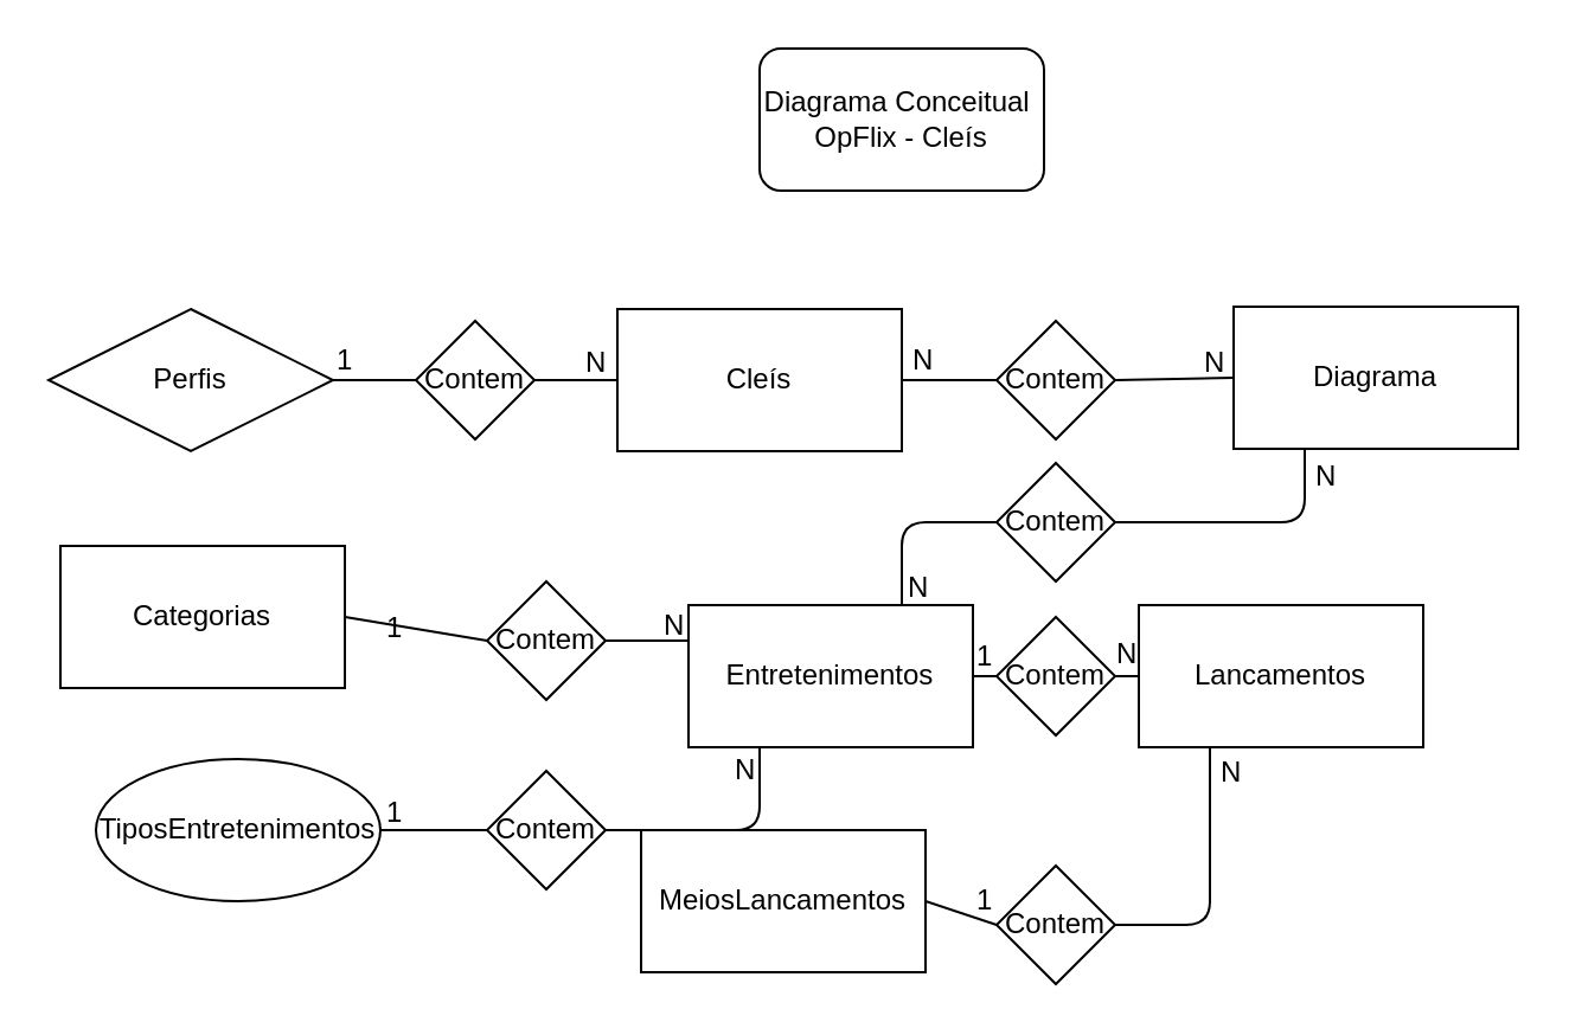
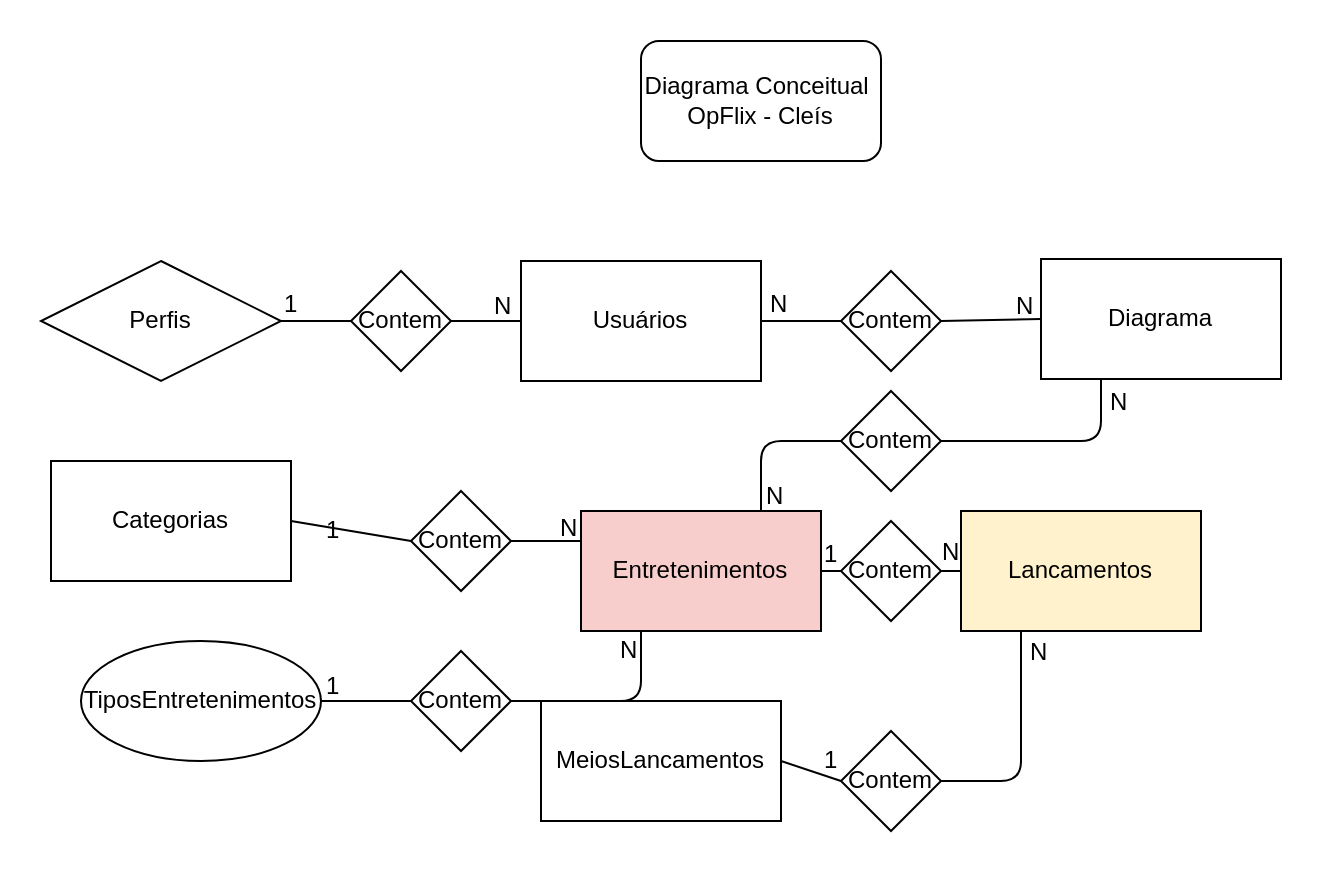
  <mxCell id="0" />
  <mxCell id="1" parent="0" />
  <mxCell id="2" value="Diagrama Conceitual&amp;nbsp;&lt;br&gt;OpFlix - Cleís" style="whiteSpace=wrap;html=1;rounded=1;" vertex="1" parent="1"><mxGeometry x="320" y="20" width="120" height="60" as="geometry" /></mxCell>
  <mxCell id="3" value="Perfis" style="rhombus;whiteSpace=wrap;html=1;" vertex="1" parent="1"><mxGeometry y="130" width="120" height="60" as="geometry" x="20" /></mxCell>
- <mxCell id="4" value="Cleís" style="rounded=0;whiteSpace=wrap;html=1;" vertex="1" parent="1"><mxGeometry x="260" y="130" width="120" height="60" as="geometry" /></mxCell>
+ <mxCell id="4" value="Usuários" style="rounded=0;whiteSpace=wrap;html=1;" vertex="1" parent="1"><mxGeometry x="260" y="130" width="120" height="60" as="geometry" /></mxCell>
  <mxCell id="5" value="Contem" style="rhombus;whiteSpace=wrap;html=1;" vertex="1" parent="1"><mxGeometry x="175" y="135" width="50" height="50" as="geometry" /></mxCell>
  <mxCell id="6" value="" style="endArrow=none;html=1;entryX=0;entryY=0.5;entryDx=0;entryDy=0;exitX=1;exitY=0.5;exitDx=0;exitDy=0;" edge="1" parent="1" source="3" target="5"><mxGeometry width="50" height="50" relative="1" as="geometry"><mxPoint x="150" y="340" as="sourcePoint" /><mxPoint x="200" y="290" as="targetPoint" /></mxGeometry></mxCell>
  <mxCell id="7" value="" style="endArrow=none;html=1;entryX=0;entryY=0.5;entryDx=0;entryDy=0;exitX=1;exitY=0.5;exitDx=0;exitDy=0;" edge="1" parent="1" source="5" target="4"><mxGeometry width="50" height="50" relative="1" as="geometry"><mxPoint x="140" y="350" as="sourcePoint" /><mxPoint x="190" y="300" as="targetPoint" /></mxGeometry></mxCell>
  <mxCell id="8" value="1" style="text;html=1;resizable=0;points=[];autosize=1;align=left;verticalAlign=top;spacingTop=-4;" vertex="1" parent="1"><mxGeometry x="140" y="142" width="20" height="20" as="geometry" /></mxCell>
  <mxCell id="9" value="N" style="text;html=1;resizable=0;points=[];autosize=1;align=left;verticalAlign=top;spacingTop=-4;" vertex="1" parent="1"><mxGeometry x="245" y="143" width="20" height="20" as="geometry" /></mxCell>
  <mxCell id="10" value="TiposEntretenimentos" style="ellipse;whiteSpace=wrap;html=1;" vertex="1" parent="1"><mxGeometry x="40" y="320" width="120" height="60" as="geometry" /></mxCell>
  <mxCell id="11" value="Categorias" style="rounded=0;whiteSpace=wrap;html=1;" vertex="1" parent="1"><mxGeometry x="25" y="230" width="120" height="60" as="geometry" /></mxCell>
  <mxCell id="12" value="MeiosLancamentos" style="rounded=0;whiteSpace=wrap;html=1;" vertex="1" parent="1"><mxGeometry x="270" y="350" width="120" height="60" as="geometry" /></mxCell>
- <mxCell id="13" value="Entretenimentos" style="rounded=0;whiteSpace=wrap;html=1;" vertex="1" parent="1"><mxGeometry x="290" y="255" width="120" height="60" as="geometry" /></mxCell>
- <mxCell id="14" value="Lancamentos" style="rounded=0;whiteSpace=wrap;html=1;" vertex="1" parent="1"><mxGeometry x="480" y="255" width="120" height="60" as="geometry" /></mxCell>
+ <mxCell id="13" value="Entretenimentos" style="rounded=0;whiteSpace=wrap;html=1;fillColor=#f8cecc;" vertex="1" parent="1"><mxGeometry x="290" y="255" width="120" height="60" as="geometry" /></mxCell>
+ <mxCell id="14" value="Lancamentos" style="rounded=0;whiteSpace=wrap;html=1;fillColor=#fff2cc;" vertex="1" parent="1"><mxGeometry x="480" y="255" width="120" height="60" as="geometry" /></mxCell>
  <mxCell id="15" value="Contem" style="rhombus;whiteSpace=wrap;html=1;" vertex="1" parent="1"><mxGeometry x="205" y="325" width="50" height="50" as="geometry" /></mxCell>
  <mxCell id="16" value="Contem" style="rhombus;whiteSpace=wrap;html=1;" vertex="1" parent="1"><mxGeometry x="205" y="245" width="50" height="50" as="geometry" /></mxCell>
  <mxCell id="17" value="" style="endArrow=none;html=1;entryX=0;entryY=0.5;entryDx=0;entryDy=0;exitX=1;exitY=0.5;exitDx=0;exitDy=0;" edge="1" parent="1" source="11" target="16"><mxGeometry width="50" height="50" relative="1" as="geometry"><mxPoint x="120" y="420" as="sourcePoint" /><mxPoint x="170" y="370" as="targetPoint" /></mxGeometry></mxCell>
  <mxCell id="18" value="" style="endArrow=none;html=1;entryX=0;entryY=0.5;entryDx=0;entryDy=0;exitX=1;exitY=0.5;exitDx=0;exitDy=0;" edge="1" parent="1" source="10" target="15"><mxGeometry width="50" height="50" relative="1" as="geometry"><mxPoint x="170" y="450" as="sourcePoint" /><mxPoint x="220" y="400" as="targetPoint" /></mxGeometry></mxCell>
  <mxCell id="19" value="" style="endArrow=none;html=1;entryX=0;entryY=0.25;entryDx=0;entryDy=0;exitX=1;exitY=0.5;exitDx=0;exitDy=0;" edge="1" parent="1" source="16" target="13"><mxGeometry width="50" height="50" relative="1" as="geometry"><mxPoint x="220" y="450" as="sourcePoint" /><mxPoint x="270" y="400" as="targetPoint" /></mxGeometry></mxCell>
  <mxCell id="20" value="" style="endArrow=none;html=1;entryX=0.25;entryY=1;entryDx=0;entryDy=0;exitX=1;exitY=0.5;exitDx=0;exitDy=0;" edge="1" parent="1" source="15" target="13"><mxGeometry width="50" height="50" relative="1" as="geometry"><mxPoint x="240" y="460" as="sourcePoint" /><mxPoint x="290" y="410" as="targetPoint" /><Array as="points"><mxPoint x="320" y="350" /></Array></mxGeometry></mxCell>
  <mxCell id="21" value="Contem" style="rhombus;whiteSpace=wrap;html=1;" vertex="1" parent="1"><mxGeometry x="420" y="260" width="50" height="50" as="geometry" /></mxCell>
  <mxCell id="22" value="Contem" style="rhombus;whiteSpace=wrap;html=1;" vertex="1" parent="1"><mxGeometry x="420" y="365" width="50" height="50" as="geometry" /></mxCell>
  <mxCell id="23" value="" style="endArrow=none;html=1;entryX=0;entryY=0.5;entryDx=0;entryDy=0;exitX=1;exitY=0.5;exitDx=0;exitDy=0;" edge="1" parent="1" source="13" target="21"><mxGeometry width="50" height="50" relative="1" as="geometry"><mxPoint x="390" y="570" as="sourcePoint" /><mxPoint x="440" y="520" as="targetPoint" /></mxGeometry></mxCell>
  <mxCell id="24" value="" style="endArrow=none;html=1;entryX=0;entryY=0.5;entryDx=0;entryDy=0;exitX=1;exitY=0.5;exitDx=0;exitDy=0;" edge="1" parent="1" source="21" target="14"><mxGeometry width="50" height="50" relative="1" as="geometry"><mxPoint x="290" y="550" as="sourcePoint" /><mxPoint x="340" y="500" as="targetPoint" /></mxGeometry></mxCell>
  <mxCell id="25" value="" style="endArrow=none;html=1;entryX=0;entryY=0.5;entryDx=0;entryDy=0;exitX=1;exitY=0.5;exitDx=0;exitDy=0;" edge="1" parent="1" source="12" target="22"><mxGeometry width="50" height="50" relative="1" as="geometry"><mxPoint x="360" y="550" as="sourcePoint" /><mxPoint x="410" y="500" as="targetPoint" /></mxGeometry></mxCell>
  <mxCell id="26" value="" style="endArrow=none;html=1;entryX=0.25;entryY=1;entryDx=0;entryDy=0;exitX=1;exitY=0.5;exitDx=0;exitDy=0;" edge="1" parent="1" source="22" target="14"><mxGeometry width="50" height="50" relative="1" as="geometry"><mxPoint x="410" y="550" as="sourcePoint" /><mxPoint x="460" y="500" as="targetPoint" /><Array as="points"><mxPoint x="510" y="390" /></Array></mxGeometry></mxCell>
  <mxCell id="27" value="Diagrama" style="rounded=0;whiteSpace=wrap;html=1;" vertex="1" parent="1"><mxGeometry x="520" y="129" width="120" height="60" as="geometry" /></mxCell>
  <mxCell id="28" value="Contem" style="rhombus;whiteSpace=wrap;html=1;" vertex="1" parent="1"><mxGeometry x="420" y="195" width="50" height="50" as="geometry" /></mxCell>
  <mxCell id="29" value="Contem" style="rhombus;whiteSpace=wrap;html=1;" vertex="1" parent="1"><mxGeometry x="420" y="135" width="50" height="50" as="geometry" /></mxCell>
  <mxCell id="30" value="" style="endArrow=none;html=1;entryX=0;entryY=0.5;entryDx=0;entryDy=0;" edge="1" parent="1" source="4" target="29"><mxGeometry width="50" height="50" relative="1" as="geometry"><mxPoint x="-30" y="430" as="sourcePoint" /><mxPoint y="380" as="targetPoint" x="20" /></mxGeometry></mxCell>
  <mxCell id="31" value="" style="endArrow=none;html=1;exitX=1;exitY=0.5;exitDx=0;exitDy=0;entryX=0;entryY=0.5;entryDx=0;entryDy=0;" edge="1" parent="1" source="29" target="27"><mxGeometry width="50" height="50" relative="1" as="geometry"><mxPoint x="-20" y="440" as="sourcePoint" /><mxPoint x="500" y="170" as="targetPoint" /></mxGeometry></mxCell>
  <mxCell id="32" value="" style="endArrow=none;html=1;entryX=0.25;entryY=1;entryDx=0;entryDy=0;exitX=1;exitY=0.5;exitDx=0;exitDy=0;" edge="1" parent="1" source="28" target="27"><mxGeometry width="50" height="50" relative="1" as="geometry"><mxPoint x="60" y="460" as="sourcePoint" /><mxPoint x="110" y="410" as="targetPoint" /><Array as="points"><mxPoint x="550" y="220" /></Array></mxGeometry></mxCell>
  <mxCell id="33" value="" style="endArrow=none;html=1;entryX=0;entryY=0.5;entryDx=0;entryDy=0;exitX=0.75;exitY=0;exitDx=0;exitDy=0;" edge="1" parent="1" source="13" target="28"><mxGeometry width="50" height="50" relative="1" as="geometry"><mxPoint x="30" y="490" as="sourcePoint" /><mxPoint x="80" y="440" as="targetPoint" /><Array as="points"><mxPoint x="380" y="220" /></Array></mxGeometry></mxCell>
  <mxCell id="34" value="N" style="text;html=1;resizable=0;points=[];autosize=1;align=left;verticalAlign=top;spacingTop=-4;" vertex="1" parent="1"><mxGeometry x="383" y="142" width="20" height="20" as="geometry" /></mxCell>
  <mxCell id="35" value="N" style="text;html=1;resizable=0;points=[];autosize=1;align=left;verticalAlign=top;spacingTop=-4;" vertex="1" parent="1"><mxGeometry x="506" y="143" width="20" height="20" as="geometry" /></mxCell>
  <mxCell id="36" value="N" style="text;html=1;resizable=0;points=[];autosize=1;align=left;verticalAlign=top;spacingTop=-4;" vertex="1" parent="1"><mxGeometry x="553" y="191" width="20" height="20" as="geometry" /></mxCell>
  <mxCell id="37" value="N" style="text;html=1;resizable=0;points=[];autosize=1;align=left;verticalAlign=top;spacingTop=-4;" vertex="1" parent="1"><mxGeometry x="381" y="238" width="20" height="20" as="geometry" /></mxCell>
  <mxCell id="38" value="N" style="text;html=1;resizable=0;points=[];autosize=1;align=left;verticalAlign=top;spacingTop=-4;" vertex="1" parent="1"><mxGeometry x="278" y="254" width="20" height="20" as="geometry" /></mxCell>
  <mxCell id="39" value="1" style="text;html=1;resizable=0;points=[];autosize=1;align=left;verticalAlign=top;spacingTop=-4;" vertex="1" parent="1"><mxGeometry x="161" y="255" width="20" height="20" as="geometry" /></mxCell>
  <mxCell id="40" value="1" style="text;html=1;resizable=0;points=[];autosize=1;align=left;verticalAlign=top;spacingTop=-4;" vertex="1" parent="1"><mxGeometry x="410" y="267" width="20" height="20" as="geometry" /></mxCell>
  <mxCell id="41" value="N" style="text;html=1;resizable=0;points=[];autosize=1;align=left;verticalAlign=top;spacingTop=-4;" vertex="1" parent="1"><mxGeometry x="469" y="266" width="20" height="20" as="geometry" /></mxCell>
  <mxCell id="42" value="1" style="text;html=1;resizable=0;points=[];autosize=1;align=left;verticalAlign=top;spacingTop=-4;" vertex="1" parent="1"><mxGeometry x="161" y="333" width="20" height="20" as="geometry" /></mxCell>
  <mxCell id="43" value="N" style="text;html=1;resizable=0;points=[];autosize=1;align=left;verticalAlign=top;spacingTop=-4;" vertex="1" parent="1"><mxGeometry x="308" y="315" width="20" height="20" as="geometry" /></mxCell>
  <mxCell id="44" value="1" style="text;html=1;resizable=0;points=[];autosize=1;align=left;verticalAlign=top;spacingTop=-4;" vertex="1" parent="1"><mxGeometry x="410" y="370" width="20" height="20" as="geometry" /></mxCell>
  <mxCell id="45" value="N" style="text;html=1;resizable=0;points=[];autosize=1;align=left;verticalAlign=top;spacingTop=-4;" vertex="1" parent="1"><mxGeometry x="513" y="316" width="20" height="20" as="geometry" /></mxCell>
